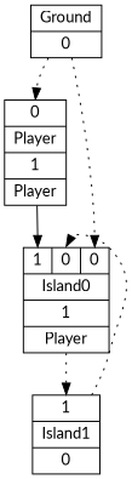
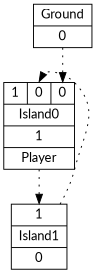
  digraph {
    fontname=Lato
    node [shape=record fontname=Lato]
    edge [headport=GroundP fontname=Lato style=dotted]
-   n1 [label="{{<GroundP>0}|{Player}|<PlayerOUT>1|{Player}}"]
    n2 [label="{{<Player>1|<Island1P>0|<GroundP>0}|{Island0}|<Island0OUT>1|{Player}}"]
    n3 [label="{{Ground}|<GroundOUT>0}"]
    n4 [label="{{<Island0P>1}|{Island1}|<Island1OUT>0}"]
-   n1 -> n2 [headport=Player style=""]
    n2 -> n4 [headport=Island0P]
-   n3 -> n1
    n3 -> n2
    n4 -> n2 [headport=Island1P]
  }
